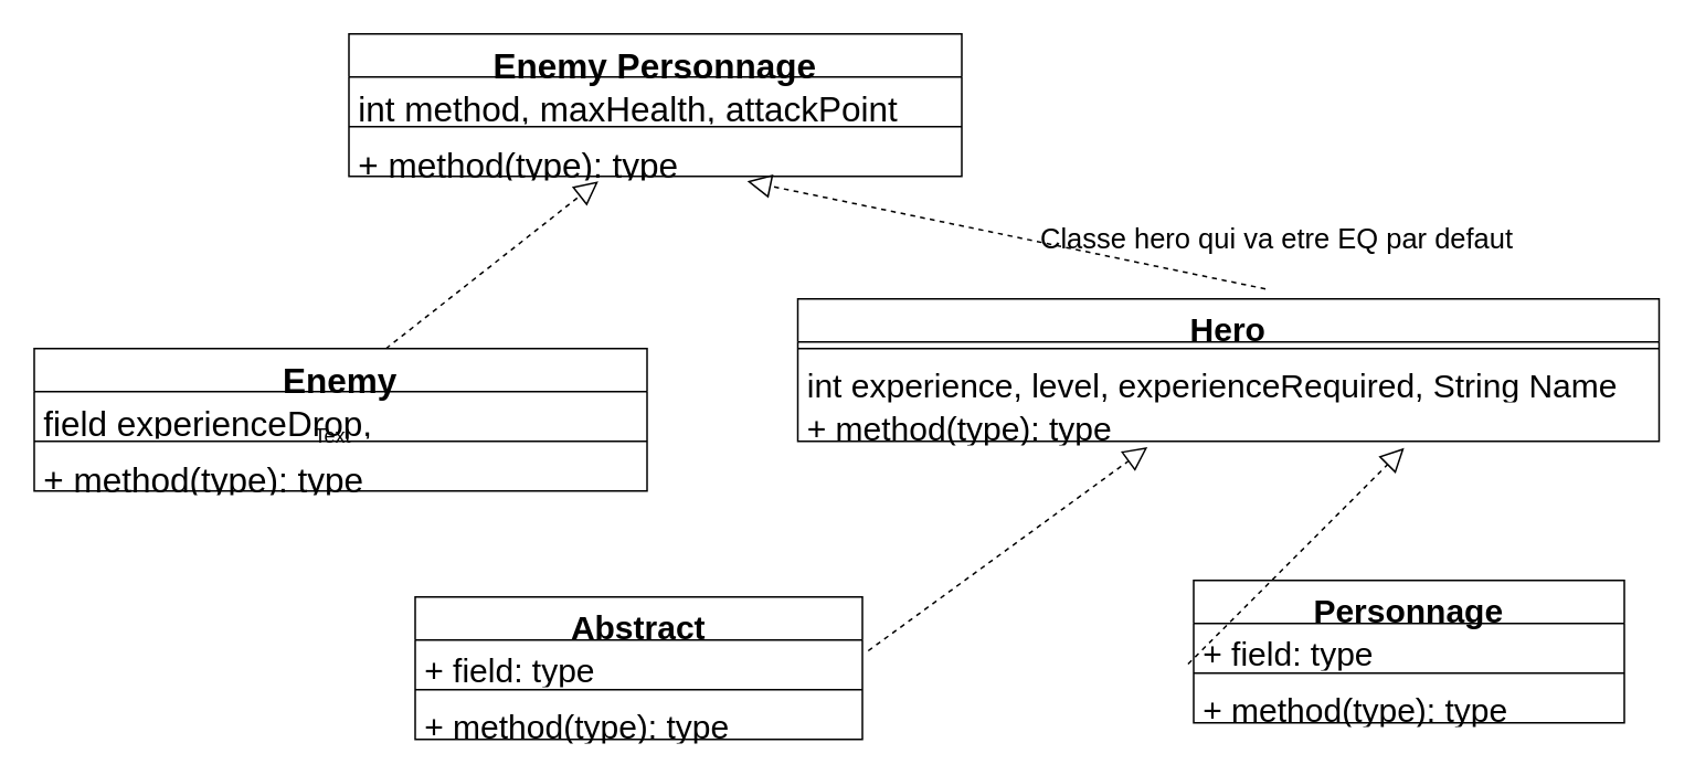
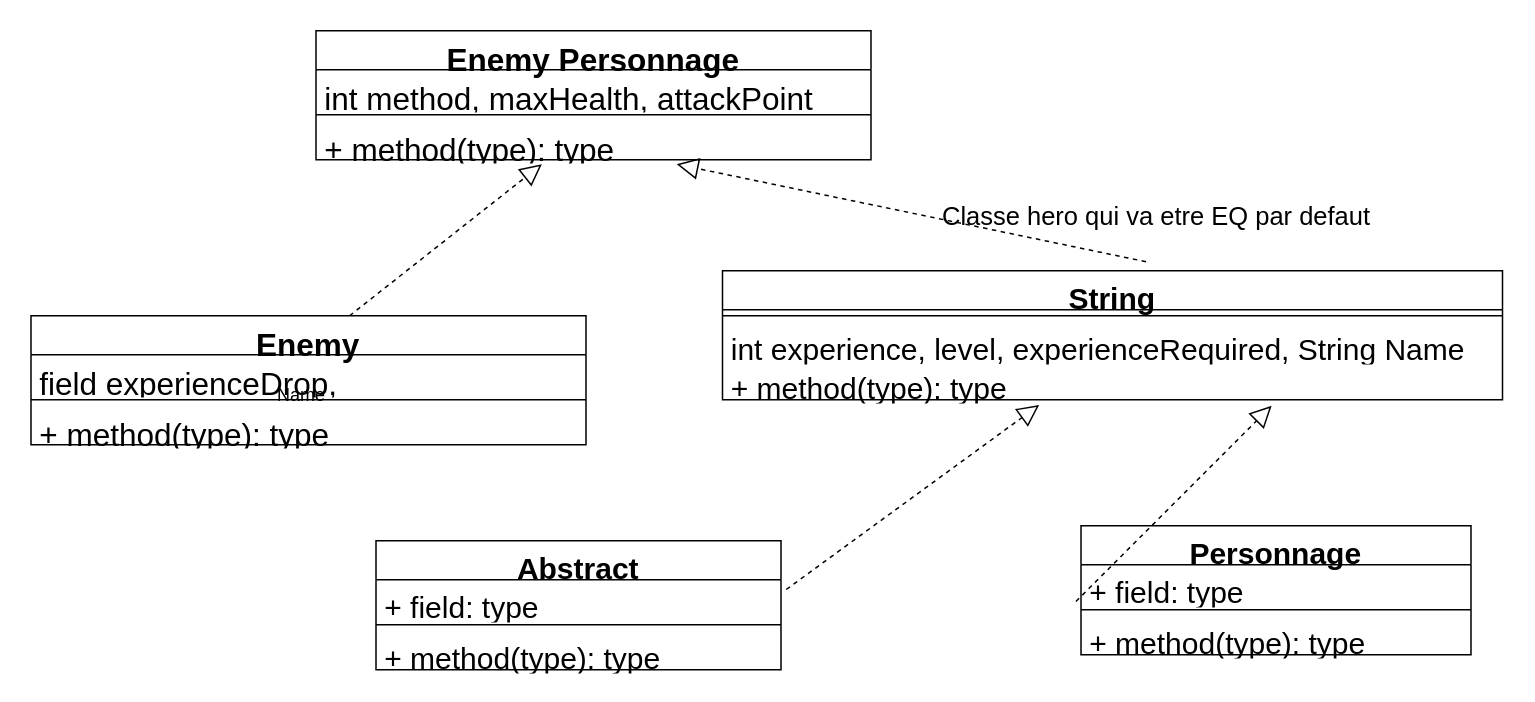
  <mxCell id="0" />
  <mxCell id="1" parent="0" />
  <mxCell id="2" value="&lt;font style=&quot;font-size: 21px;&quot;&gt;Enemy Personnage&lt;/font&gt;" style="swimlane;fontStyle=1;align=center;verticalAlign=top;childLayout=stackLayout;horizontal=1;startSize=26;horizontalStack=0;resizeParent=1;resizeParentMax=0;resizeLast=0;collapsible=1;marginBottom=0;whiteSpace=wrap;html=1;fontSize=21;" vertex="1" parent="1"><mxGeometry x="210" y="20" width="370" height="86" as="geometry" /></mxCell>
  <mxCell id="3" value="int method, maxHealth, attackPoint" style="text;strokeColor=none;fillColor=none;align=left;verticalAlign=top;spacingLeft=4;spacingRight=4;overflow=hidden;rotatable=0;points=[[0,0.5],[1,0.5]];portConstraint=eastwest;whiteSpace=wrap;html=1;fontSize=21;" vertex="1" parent="2"><mxGeometry y="26" width="370" height="26" as="geometry" /></mxCell>
  <mxCell id="4" value="" style="line;strokeWidth=1;fillColor=none;align=left;verticalAlign=middle;spacingTop=-1;spacingLeft=3;spacingRight=3;rotatable=0;labelPosition=right;points=[];portConstraint=eastwest;strokeColor=inherit;fontSize=21;" vertex="1" parent="2"><mxGeometry y="52" width="370" height="8" as="geometry" /></mxCell>
  <mxCell id="5" value="+ method(type): type" style="text;strokeColor=none;fillColor=none;align=left;verticalAlign=top;spacingLeft=4;spacingRight=4;overflow=hidden;rotatable=0;points=[[0,0.5],[1,0.5]];portConstraint=eastwest;whiteSpace=wrap;html=1;fontSize=21;" vertex="1" parent="2"><mxGeometry y="60" width="370" height="26" as="geometry" /></mxCell>
  <mxCell id="6" value="Enemy" style="swimlane;fontStyle=1;align=center;verticalAlign=top;childLayout=stackLayout;horizontal=1;startSize=26;horizontalStack=0;resizeParent=1;resizeParentMax=0;resizeLast=0;collapsible=1;marginBottom=0;whiteSpace=wrap;html=1;fontSize=21;" vertex="1" parent="1"><mxGeometry x="20" y="210" width="370" height="86" as="geometry" /></mxCell>
  <mxCell id="7" value="field experienceDrop," style="text;strokeColor=none;fillColor=none;align=left;verticalAlign=top;spacingLeft=4;spacingRight=4;overflow=hidden;rotatable=0;points=[[0,0.5],[1,0.5]];portConstraint=eastwest;whiteSpace=wrap;html=1;fontSize=21;" vertex="1" parent="6"><mxGeometry y="26" width="370" height="26" as="geometry" /></mxCell>
  <mxCell id="8" value="" style="line;strokeWidth=1;fillColor=none;align=left;verticalAlign=middle;spacingTop=-1;spacingLeft=3;spacingRight=3;rotatable=0;labelPosition=right;points=[];portConstraint=eastwest;strokeColor=inherit;fontSize=21;" vertex="1" parent="6"><mxGeometry y="52" width="370" height="8" as="geometry" /></mxCell>
  <mxCell id="9" value="+ method(type): type" style="text;strokeColor=none;fillColor=none;align=left;verticalAlign=top;spacingLeft=4;spacingRight=4;overflow=hidden;rotatable=0;points=[[0,0.5],[1,0.5]];portConstraint=eastwest;whiteSpace=wrap;html=1;fontSize=21;" vertex="1" parent="6"><mxGeometry y="60" width="370" height="26" as="geometry" /></mxCell>
- <mxCell id="10" value="Hero" style="swimlane;fontStyle=1;align=center;verticalAlign=top;childLayout=stackLayout;horizontal=1;startSize=26;horizontalStack=0;resizeParent=1;resizeParentMax=0;resizeLast=0;collapsible=1;marginBottom=0;whiteSpace=wrap;html=1;fontSize=20;" vertex="1" parent="1"><mxGeometry x="481" y="180" width="520" height="86" as="geometry" /></mxCell>
+ <mxCell id="10" value="String" style="swimlane;fontStyle=1;align=center;verticalAlign=top;childLayout=stackLayout;horizontal=1;startSize=26;horizontalStack=0;resizeParent=1;resizeParentMax=0;resizeLast=0;collapsible=1;marginBottom=0;whiteSpace=wrap;html=1;fontSize=20;" vertex="1" parent="1"><mxGeometry x="481" y="180" width="520" height="86" as="geometry" /></mxCell>
  <mxCell id="11" value="" style="line;strokeWidth=1;fillColor=none;align=left;verticalAlign=middle;spacingTop=-1;spacingLeft=3;spacingRight=3;rotatable=0;labelPosition=right;points=[];portConstraint=eastwest;strokeColor=inherit;fontSize=20;" vertex="1" parent="10"><mxGeometry y="26" width="520" height="8" as="geometry" /></mxCell>
  <mxCell id="12" value="int experience, level, experienceRequired, String Name" style="text;strokeColor=none;fillColor=none;align=left;verticalAlign=top;spacingLeft=4;spacingRight=4;overflow=hidden;rotatable=0;points=[[0,0.5],[1,0.5]];portConstraint=eastwest;whiteSpace=wrap;html=1;fontSize=20;" vertex="1" parent="10"><mxGeometry y="34" width="520" height="26" as="geometry" /></mxCell>
  <mxCell id="13" value="+ method(type): type" style="text;strokeColor=none;fillColor=none;align=left;verticalAlign=top;spacingLeft=4;spacingRight=4;overflow=hidden;rotatable=0;points=[[0,0.5],[1,0.5]];portConstraint=eastwest;whiteSpace=wrap;html=1;fontSize=20;" vertex="1" parent="10"><mxGeometry y="60" width="520" height="26" as="geometry" /></mxCell>
  <mxCell id="14" value="Abstract" style="swimlane;fontStyle=1;align=center;verticalAlign=top;childLayout=stackLayout;horizontal=1;startSize=26;horizontalStack=0;resizeParent=1;resizeParentMax=0;resizeLast=0;collapsible=1;marginBottom=0;whiteSpace=wrap;html=1;fontSize=20;" vertex="1" parent="1"><mxGeometry x="250" y="360" width="270" height="86" as="geometry" /></mxCell>
  <mxCell id="15" value="+ field: type" style="text;strokeColor=none;fillColor=none;align=left;verticalAlign=top;spacingLeft=4;spacingRight=4;overflow=hidden;rotatable=0;points=[[0,0.5],[1,0.5]];portConstraint=eastwest;whiteSpace=wrap;html=1;fontSize=20;" vertex="1" parent="14"><mxGeometry y="26" width="270" height="26" as="geometry" /></mxCell>
  <mxCell id="16" value="" style="line;strokeWidth=1;fillColor=none;align=left;verticalAlign=middle;spacingTop=-1;spacingLeft=3;spacingRight=3;rotatable=0;labelPosition=right;points=[];portConstraint=eastwest;strokeColor=inherit;fontSize=20;" vertex="1" parent="14"><mxGeometry y="52" width="270" height="8" as="geometry" /></mxCell>
  <mxCell id="17" value="+ method(type): type" style="text;strokeColor=none;fillColor=none;align=left;verticalAlign=top;spacingLeft=4;spacingRight=4;overflow=hidden;rotatable=0;points=[[0,0.5],[1,0.5]];portConstraint=eastwest;whiteSpace=wrap;html=1;fontSize=20;" vertex="1" parent="14"><mxGeometry y="60" width="270" height="26" as="geometry" /></mxCell>
  <mxCell id="18" value="Personnage" style="swimlane;fontStyle=1;align=center;verticalAlign=top;childLayout=stackLayout;horizontal=1;startSize=26;horizontalStack=0;resizeParent=1;resizeParentMax=0;resizeLast=0;collapsible=1;marginBottom=0;whiteSpace=wrap;html=1;fontSize=20;" vertex="1" parent="1"><mxGeometry x="720" y="350" width="260" height="86" as="geometry" /></mxCell>
  <mxCell id="19" value="+ field: type" style="text;strokeColor=none;fillColor=none;align=left;verticalAlign=top;spacingLeft=4;spacingRight=4;overflow=hidden;rotatable=0;points=[[0,0.5],[1,0.5]];portConstraint=eastwest;whiteSpace=wrap;html=1;fontSize=20;" vertex="1" parent="18"><mxGeometry y="26" width="260" height="26" as="geometry" /></mxCell>
  <mxCell id="20" value="" style="line;strokeWidth=1;fillColor=none;align=left;verticalAlign=middle;spacingTop=-1;spacingLeft=3;spacingRight=3;rotatable=0;labelPosition=right;points=[];portConstraint=eastwest;strokeColor=inherit;fontSize=20;" vertex="1" parent="18"><mxGeometry y="52" width="260" height="8" as="geometry" /></mxCell>
  <mxCell id="21" value="+ method(type): type" style="text;strokeColor=none;fillColor=none;align=left;verticalAlign=top;spacingLeft=4;spacingRight=4;overflow=hidden;rotatable=0;points=[[0,0.5],[1,0.5]];portConstraint=eastwest;whiteSpace=wrap;html=1;fontSize=20;" vertex="1" parent="18"><mxGeometry y="60" width="260" height="26" as="geometry" /></mxCell>
  <mxCell id="22" value="" style="endArrow=block;dashed=1;endFill=0;endSize=12;html=1;rounded=0;exitX=0.574;exitY=0;exitDx=0;exitDy=0;exitPerimeter=0;entryX=0.407;entryY=1.115;entryDx=0;entryDy=0;entryPerimeter=0;" edge="1" parent="1" source="6" target="5"><mxGeometry width="160" relative="1" as="geometry"><mxPoint x="394.5" y="210" as="sourcePoint" /><mxPoint x="395.07" y="126.02" as="targetPoint" /></mxGeometry></mxCell>
  <mxCell id="23" value="" style="endArrow=block;dashed=1;endFill=0;endSize=12;html=1;rounded=0;exitX=0.543;exitY=-0.07;exitDx=0;exitDy=0;exitPerimeter=0;entryX=0.65;entryY=1.115;entryDx=0;entryDy=0;entryPerimeter=0;" edge="1" parent="1" source="10" target="5"><mxGeometry width="160" relative="1" as="geometry"><mxPoint x="394.5" y="380" as="sourcePoint" /><mxPoint x="410" y="310" as="targetPoint" /></mxGeometry></mxCell>
  <mxCell id="24" value="" style="endArrow=block;dashed=1;endFill=0;endSize=12;html=1;rounded=0;entryX=0.406;entryY=1.135;entryDx=0;entryDy=0;entryPerimeter=0;exitX=1.013;exitY=0.25;exitDx=0;exitDy=0;exitPerimeter=0;" edge="1" parent="1" source="15" target="13"><mxGeometry width="160" relative="1" as="geometry"><mxPoint x="345" y="578" as="sourcePoint" /><mxPoint x="425" y="588" as="targetPoint" /></mxGeometry></mxCell>
  <mxCell id="25" value="" style="endArrow=block;dashed=1;endFill=0;endSize=12;html=1;rounded=0;entryX=0.704;entryY=1.154;entryDx=0;entryDy=0;entryPerimeter=0;exitX=-0.013;exitY=0.942;exitDx=0;exitDy=0;exitPerimeter=0;" edge="1" parent="1" source="19" target="13"><mxGeometry width="160" relative="1" as="geometry"><mxPoint x="320" y="590" as="sourcePoint" /><mxPoint x="480" y="590" as="targetPoint" /></mxGeometry></mxCell>
  <mxCell id="26" value="Classe hero qui va etre EQ par defaut" style="text;html=1;align=center;verticalAlign=middle;resizable=0;points=[];autosize=1;strokeColor=none;fillColor=none;fontSize=17;" vertex="1" parent="1"><mxGeometry x="615" y="130" width="310" height="30" as="geometry" /></mxCell>
- <mxCell id="27" value="Text" style="text;html=1;align=center;verticalAlign=middle;resizable=0;points=[];autosize=1;strokeColor=none;fillColor=none;" vertex="1" parent="1"><mxGeometry x="175" y="248" width="50" height="30" as="geometry" /></mxCell>
+ <mxCell id="27" value="Name" style="text;html=1;align=center;verticalAlign=middle;resizable=0;points=[];autosize=1;strokeColor=none;fillColor=none;" vertex="1" parent="1"><mxGeometry x="175" y="248" width="50" height="30" as="geometry" /></mxCell>
